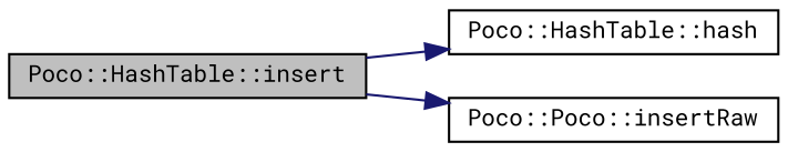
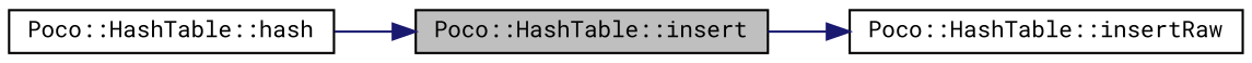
  digraph {
    fontname="Roboto Mono"
    rankdir=LR
    node [color=black fillcolor=white fontname="Roboto Mono" fontsize=10 shape=record style=filled]
    edge [color=midnightblue fontname="Roboto Mono" fontsize=10 labelfontname=Helvetica labelfontsize=10 style=solid]
    n1 [fillcolor=grey75 fontcolor=black height=0.2 label="Poco::HashTable::insert" width=0.4]
    n2 [height=0.2 label="Poco::HashTable::hash" width=0.4]
-   n3 [height=0.2 label="Poco::Poco::insertRaw" width=0.4]
-   n1 -> n2
+   n3 [height=0.2 label="Poco::HashTable::insertRaw" width=0.4]
+   n2 -> n1
    n1 -> n3
  }
